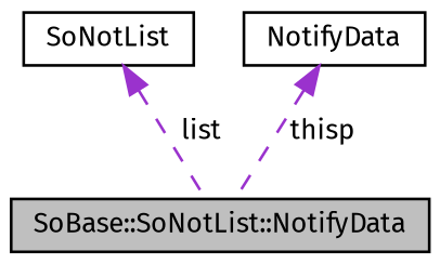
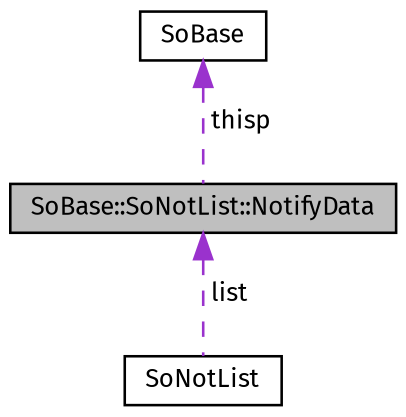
  digraph {
    fontname="Fira Sans"
    node [color=black fillcolor=white fontname="Fira Sans" fontsize=10 shape=record style=filled]
    edge [color=darkorchid3 dir=back fontname="Fira Sans" fontsize=10 labelfontname=Helvetica labelfontsize=10 style=dashed]
    n1 [fillcolor=grey75 fontcolor=black height=0.2 label="SoBase::SoNotList::NotifyData" width=0.4]
    n2 [height=0.2 label=SoNotList width=0.4]
-   n3 [height=0.2 label=NotifyData width=0.4]
-   n2 -> n1 [label=" list"]
+   n3 [height=0.2 label=SoBase width=0.4]
+   n1 -> n2 [label=" list"]
    n3 -> n1 [label=" thisp"]
  }
